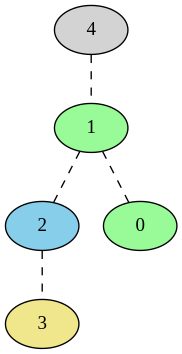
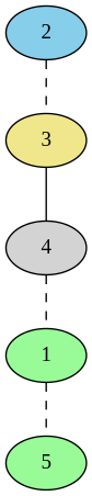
  graph {
    fontname="Liberation Serif"
    node [fillcolor=palegreen fontname="Liberation Serif" style=filled]
    edge [fontname="Liberation Serif" style=dashed]
    2 [fillcolor=skyblue]
    1
-   5 [label=0]
+   5
    3 [fillcolor=khaki]
    4 [fillcolor=lightgrey]
    2 -- 3
-   1 -- 2
    1 -- 5
+   3 -- 4 [style=solid]
    4 -- 1
  }
